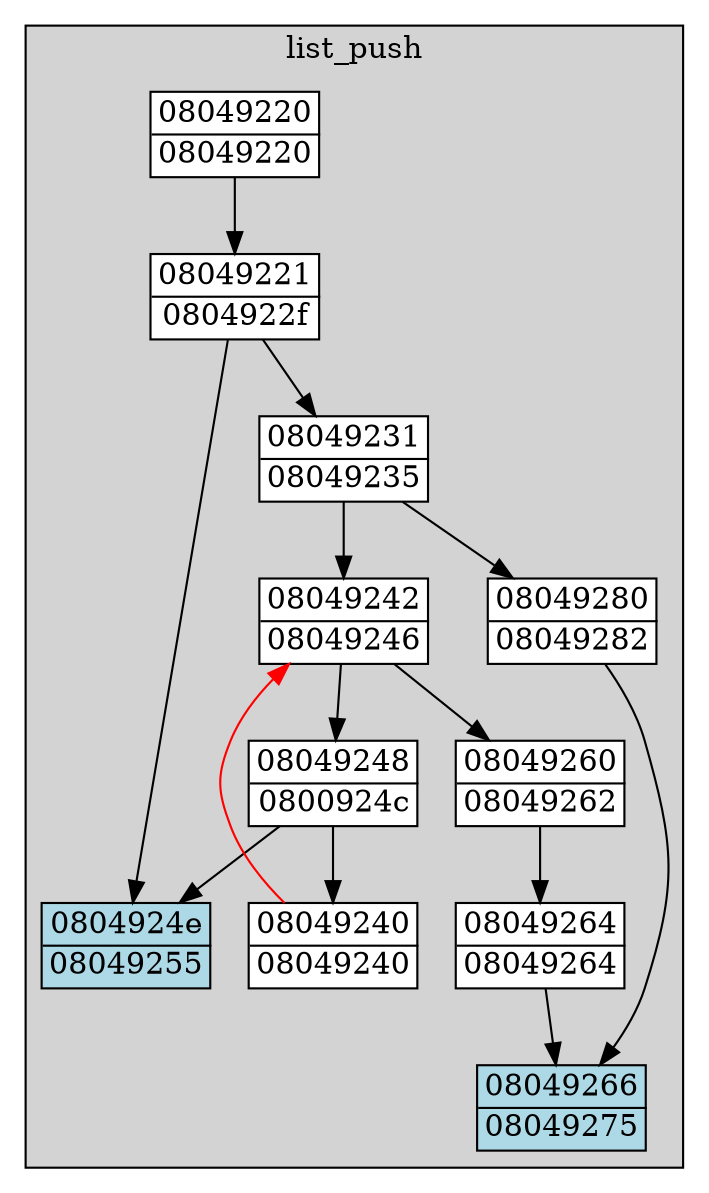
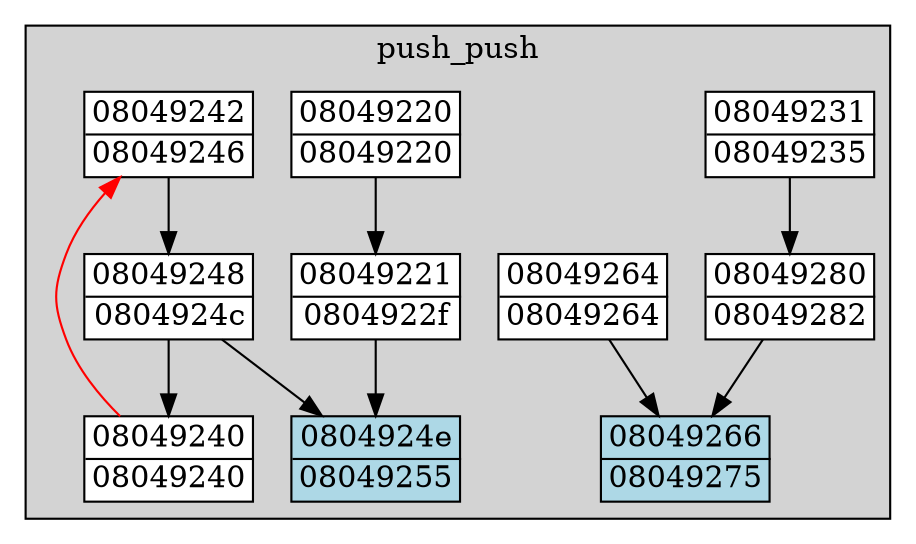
  digraph {
    node [fillcolor=white margin=0 shape=none style="filled,solid"]
    n1 [label=<<TABLE BORDER="1" CELLBORDER="0" CELLSPACING="0"><TR><TD>08049221</TD></TR><HR/><TR><TD>0804922f</TD></TR></TABLE>>]
    n2 [label=<<TABLE BORDER="1" CELLBORDER="0" CELLSPACING="0"><TR><TD>08049231</TD></TR><HR/><TR><TD>08049235</TD></TR></TABLE>>]
    n3 [fillcolor=lightblue label=<<TABLE BORDER="1" CELLBORDER="0" CELLSPACING="0"><TR><TD>0804924e</TD></TR><HR/><TR><TD>08049255</TD></TR></TABLE>>]
    n4 [label=<<TABLE BORDER="1" CELLBORDER="0" CELLSPACING="0"><TR><TD>08049264</TD></TR><HR/><TR><TD>08049264</TD></TR></TABLE>>]
    n5 [fillcolor=lightblue label=<<TABLE BORDER="1" CELLBORDER="0" CELLSPACING="0"><TR><TD>08049266</TD></TR><HR/><TR><TD>08049275</TD></TR></TABLE>>]
-   n6 [label=<<TABLE BORDER="1" CELLBORDER="0" CELLSPACING="0"><TR><TD>08049260</TD></TR><HR/><TR><TD>08049262</TD></TR></TABLE>>]
    n7 [label=<<TABLE BORDER="1" CELLBORDER="0" CELLSPACING="0"><TR><TD>08049280</TD></TR><HR/><TR><TD>08049282</TD></TR></TABLE>>]
-   n8 [label=<<TABLE BORDER="1" CELLBORDER="0" CELLSPACING="0"><TR><TD>08049248</TD></TR><HR/><TR><TD>0800924c</TD></TR></TABLE>>]
+   n8 [label=<<TABLE BORDER="1" CELLBORDER="0" CELLSPACING="0"><TR><TD>08049248</TD></TR><HR/><TR><TD>0804924c</TD></TR></TABLE>>]
    n9 [label=<<TABLE BORDER="1" CELLBORDER="0" CELLSPACING="0"><TR><TD>08049240</TD></TR><HR/><TR><TD>08049240</TD></TR></TABLE>>]
    n10 [label=<<TABLE BORDER="1" CELLBORDER="0" CELLSPACING="0"><TR><TD>08049220</TD></TR><HR/><TR><TD>08049220</TD></TR></TABLE>>]
    n11 [label=<<TABLE BORDER="1" CELLBORDER="0" CELLSPACING="0"><TR><TD>08049242</TD></TR><HR/><TR><TD>08049246</TD></TR></TABLE>>]
    subgraph cluster_1 {
      color=black
      fillcolor=lightgrey
-     label=list_push
+     label=push_push
      style="filled,solid"
      n1
      n2
      n3
      n4
      n5
-     n6
      n7
      n8
      n9
      n10
      n11
    }
-   n1 -> n2
    n1 -> n3
    n2 -> n7
-   n2 -> n11
    n4 -> n5
-   n6 -> n4
    n7 -> n5
    n8 -> n3
    n8 -> n9
    n9 -> n11 [color=red constraint=false]
    n10 -> n1
-   n11 -> n6
    n11 -> n8
  }
